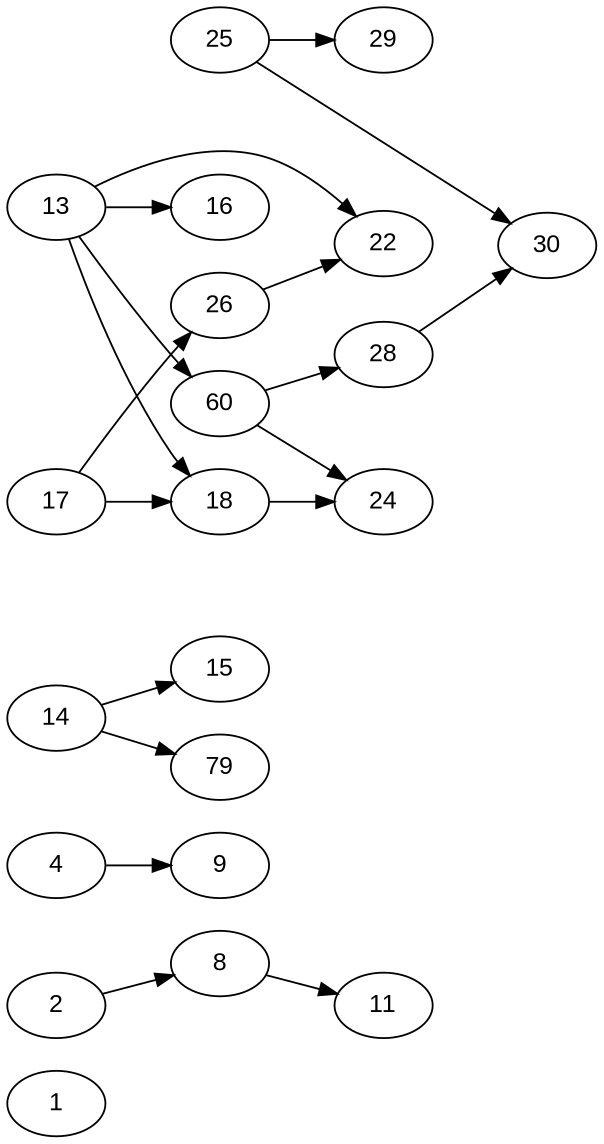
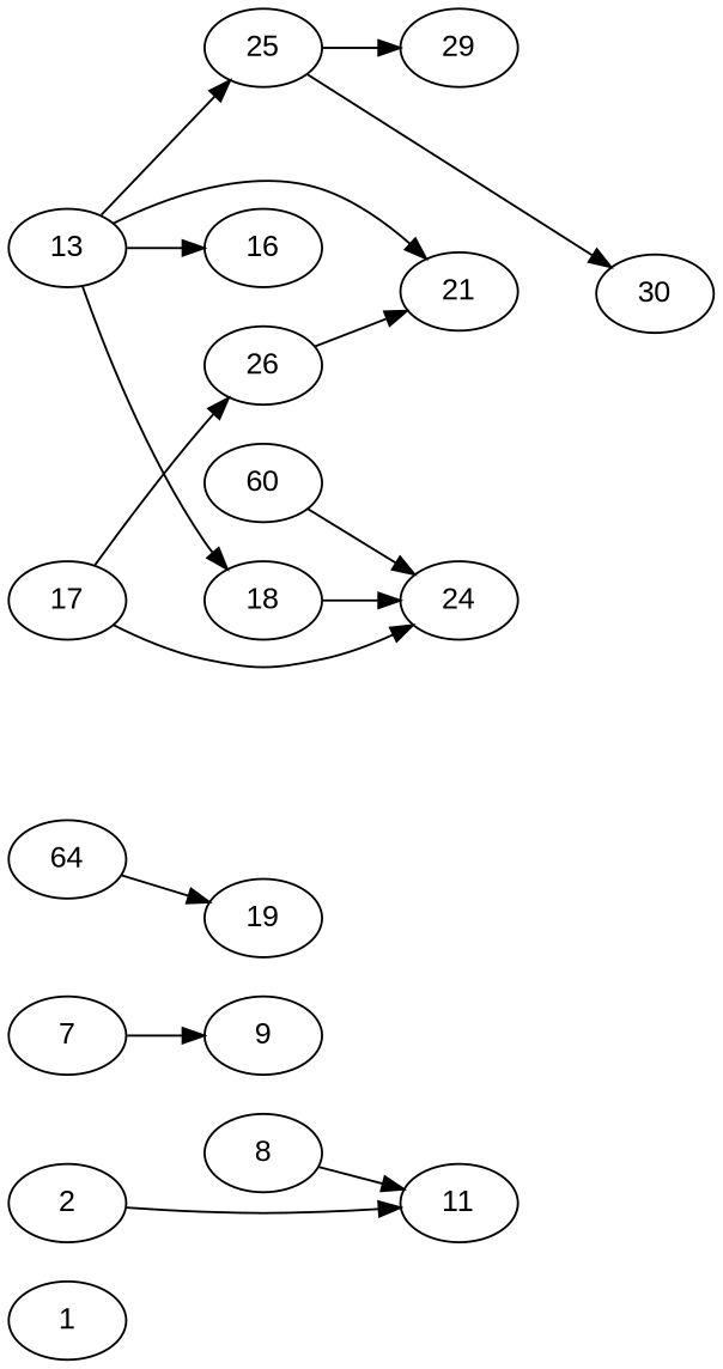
  digraph {
    fontname="Liberation Sans"
    rankdir=LR
    node [alpha=0.13 compute_size=134217728000 fontname="Liberation Sans" result_size=0]
    edge [fontname="Liberation Sans"]
    1 [alpha=0.07 compute_size=87415109470 ram=38207648 trans_size=954396]
    2 [alpha=0.07 compute_size=10606604288 ram=3084032 result_size=9216 trans_size=475312]
    8 [alpha=0.02 compute_size=2483011584 ram=51578192 result_size=13312 trans_size=504915]
    11 [alpha=0.02 compute_size=10181613568 ram=34952528 result_size=9216 trans_size=473266]
-   4 [alpha=0.12 compute_size=6163808256 ram=28144496 result_size=13312 trans_size=334138]
+   4 [alpha=0.12 compute_size=6163808256 ram=28144496 result_size=13312 trans_size=334138 label=7]
    9 [alpha=0.17 compute_size=180446347334 ram=30086480 result_size=1024 trans_size=371734]
-   14 [compute_size=20524658688 ram=34125680 result_size=54272 trans_size=967471]
-   15 [alpha=0.08 compute_size=14064205824 ram=46385840 result_size=13312 trans_size=120587]
-   19 [compute_size=96031377574 ram=50909744 result_size=29696 trans_size=460958 label=79]
+   14 [compute_size=20524658688 ram=34125680 result_size=54272 trans_size=967471 label=64]
+   19 [compute_size=96031377574 ram=50909744 result_size=29696 trans_size=460958]
    13 [alpha=0.17 compute_size=68719476736 ram=36953120 result_size=74752 trans_size=210515]
    16 [alpha=0.09 ram=41234672 result_size=1024 trans_size=300923]
    18 [alpha=0.10 compute_size=15213568000 ram=21501200 result_size=1024 trans_size=407059]
    n13 [compute_size=93542154240 label=60 ram=30102320 result_size=74752 trans_size=311217]
-   21 [alpha=0.03 compute_size=21754005504 ram=38400896 result_size=9216 trans_size=488484 label=22]
+   21 [alpha=0.03 compute_size=21754005504 ram=38400896 result_size=9216 trans_size=488484]
    17 [alpha=0.05 compute_size=31034824704 ram=1020080 result_size=54272 trans_size=161987]
    24 [alpha=0.16 compute_size=333423859429 ram=47364752 trans_size=958808]
    26 [alpha=0.14 compute_size=590227337236 ram=39682352 trans_size=7961]
-   28 [alpha=0.19 compute_size=10321133568 ram=24311216 result_size=91136 trans_size=814117]
    25 [ram=49713824 result_size=1024 trans_size=152236]
    30 [alpha=0.02 ram=26787008 trans_size=171385]
    29 [alpha=0.17 compute_size=15897894912 ram=12249056 trans_size=436726]
-   2 -> 8
+   2 -> 11
    8 -> 11
    4 -> 9
-   14 -> 15
    14 -> 19
    13 -> 16
    13 -> 18
-   13 -> n13
+   13 -> 25
    13 -> 21
    18 -> 24
    n13 -> 24
-   n13 -> 28
-   17 -> 18
+   17 -> 24
    17 -> 26
    26 -> 21
-   28 -> 30
    25 -> 30
    25 -> 29
  }
